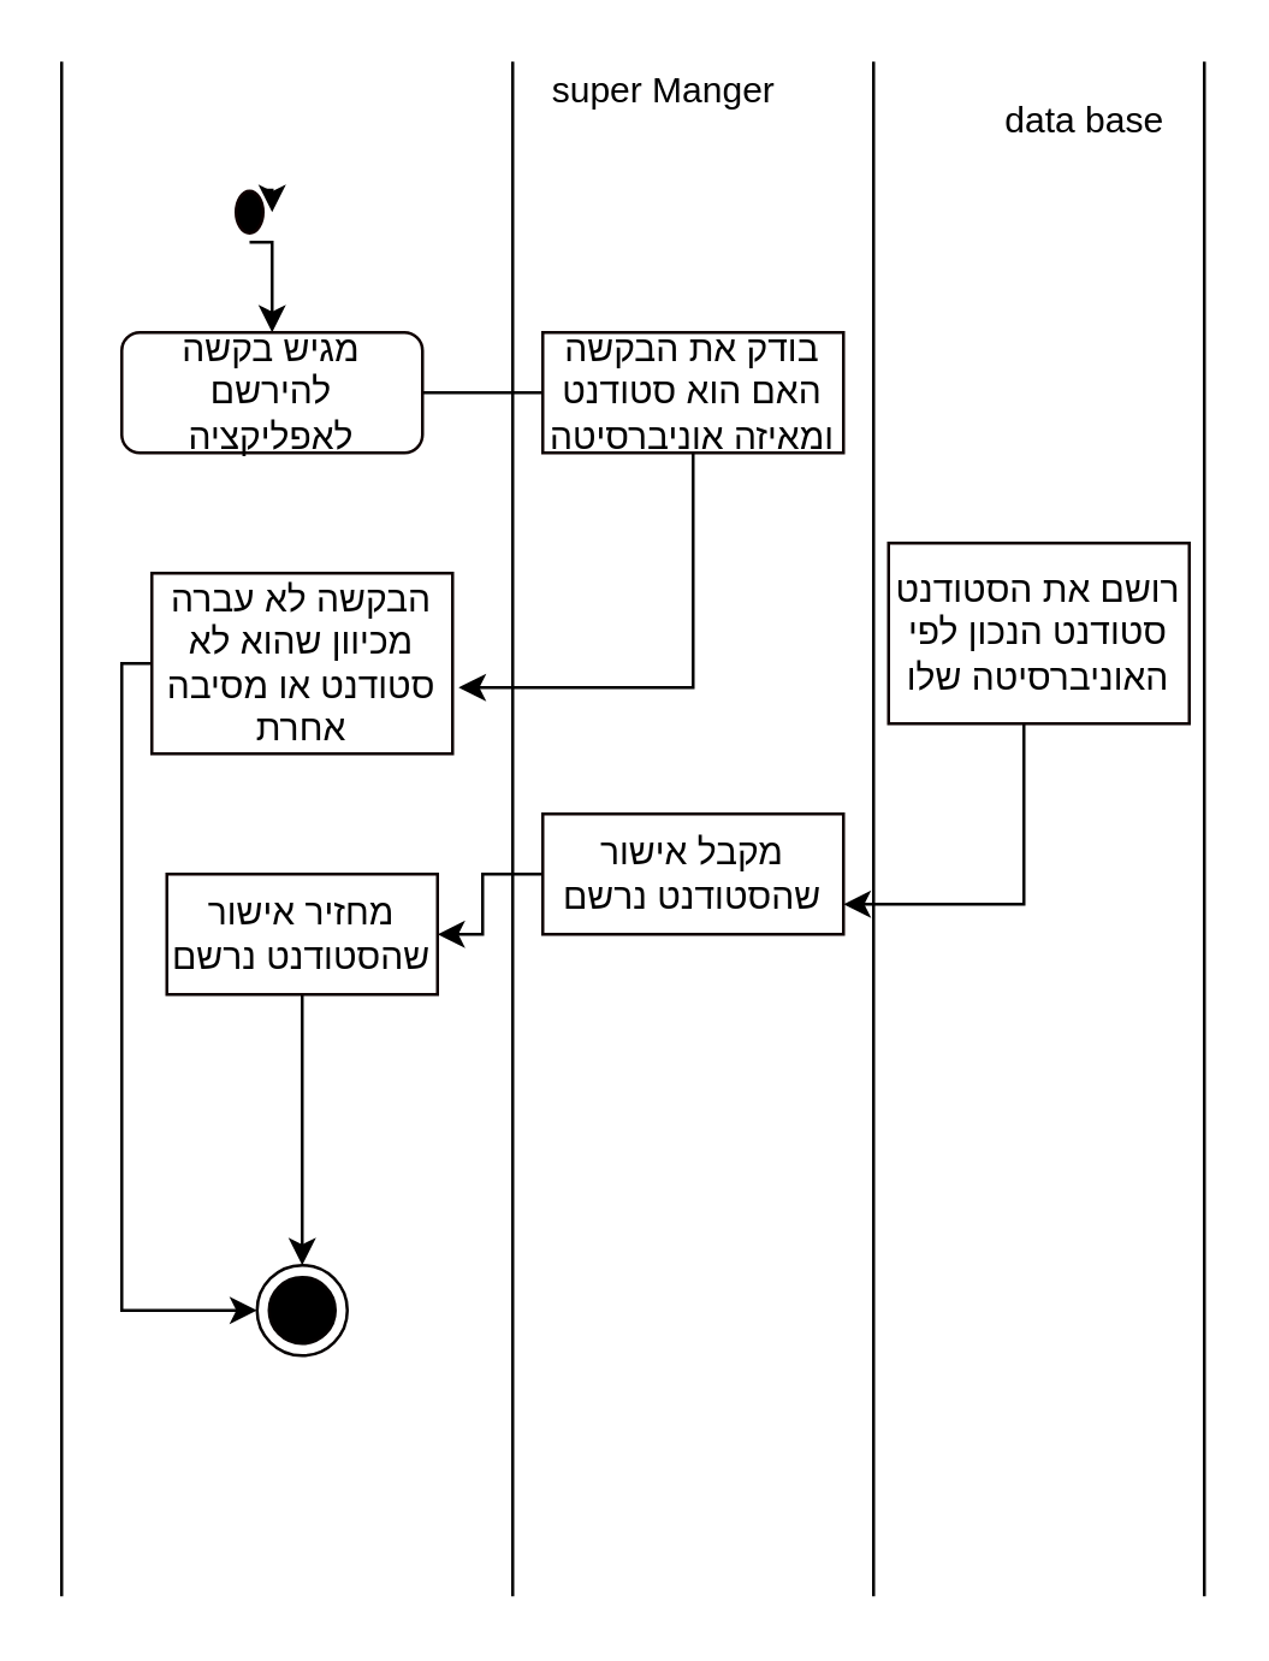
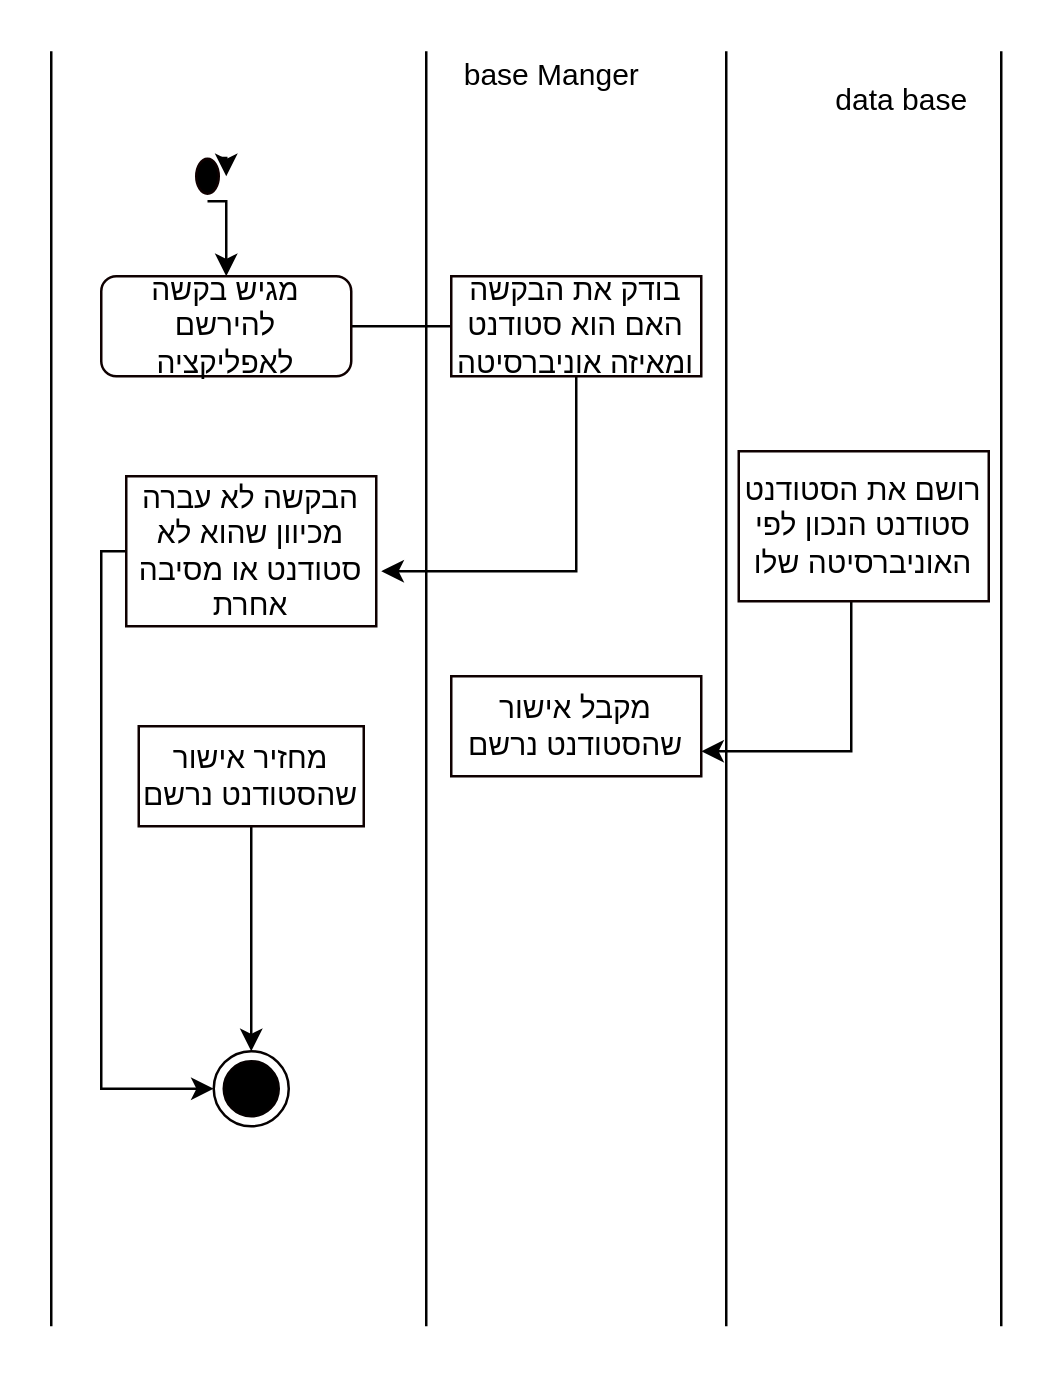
  <mxCell id="0" />
  <mxCell id="1" parent="0" />
  <mxCell id="2" value="" style="endArrow=none;html=1;rounded=0;" edge="1" parent="1"><mxGeometry width="50" height="50" relative="1" as="geometry"><mxPoint x="170" y="530" as="sourcePoint" /><mxPoint x="170" y="20" as="targetPoint" /><Array as="points"><mxPoint x="170" y="150" /></Array></mxGeometry></mxCell>
  <mxCell id="3" value="" style="endArrow=none;html=1;rounded=0;" edge="1" parent="1"><mxGeometry width="50" height="50" relative="1" as="geometry"><mxPoint x="400" y="530" as="sourcePoint" /><mxPoint x="400" y="20" as="targetPoint" /><Array as="points"><mxPoint x="400" y="150" /></Array></mxGeometry></mxCell>
  <mxCell id="4" value="" style="endArrow=none;html=1;rounded=0;" edge="1" parent="1"><mxGeometry width="50" height="50" relative="1" as="geometry"><mxPoint x="290" y="530" as="sourcePoint" /><mxPoint x="290" y="20" as="targetPoint" /><Array as="points"><mxPoint x="290" y="150" /></Array></mxGeometry></mxCell>
  <mxCell id="5" value="" style="endArrow=none;html=1;rounded=0;" edge="1" parent="1"><mxGeometry width="50" height="50" relative="1" as="geometry"><mxPoint x="20" y="530" as="sourcePoint" /><mxPoint x="20" y="20" as="targetPoint" /><Array as="points"><mxPoint x="20" y="150" /></Array></mxGeometry></mxCell>
- <mxCell id="6" value="super Manger" style="text;html=1;align=center;verticalAlign=middle;resizable=0;points=[];autosize=1;strokeColor=none;fillColor=none;" vertex="1" parent="1"><mxGeometry x="175" y="20" width="90" height="20" as="geometry" /></mxCell>
+ <mxCell id="6" value="base Manger" style="text;html=1;align=center;verticalAlign=middle;resizable=0;points=[];autosize=1;strokeColor=none;fillColor=none;" vertex="1" parent="1"><mxGeometry x="175" y="20" width="90" height="20" as="geometry" /></mxCell>
  <mxCell id="7" value="data base" style="text;html=1;align=center;verticalAlign=middle;resizable=0;points=[];autosize=1;strokeColor=none;fillColor=none;" vertex="1" parent="1"><mxGeometry x="325" y="30" width="70" height="20" as="geometry" /></mxCell>
  <mxCell id="8" style="edgeStyle=orthogonalEdgeStyle;rounded=0;orthogonalLoop=1;jettySize=auto;html=1;exitX=0.5;exitY=1;exitDx=0;exitDy=0;" edge="1" parent="1" source="9" target="11"><mxGeometry relative="1" as="geometry"><Array as="points"><mxPoint x="90" y="80" /></Array></mxGeometry></mxCell>
  <mxCell id="9" value="" style="ellipse;html=1;shape=startState;fillColor=#000000;strokeColor=#0F0000;" vertex="1" parent="1"><mxGeometry x="75" y="60" width="15" height="20" as="geometry" /></mxCell>
  <mxCell id="10" style="edgeStyle=orthogonalEdgeStyle;rounded=0;orthogonalLoop=1;jettySize=auto;html=1;entryX=0;entryY=0.5;entryDx=0;entryDy=0;endArrow=none;" edge="1" parent="1" source="11" target="14"><mxGeometry relative="1" as="geometry" /></mxCell>
  <mxCell id="11" value="מגיש בקשה להירשם לאפליקציה" style="whiteSpace=wrap;html=1;align=center;strokeColor=#0F0000;rounded=1;" vertex="1" parent="1"><mxGeometry x="40" y="110" width="100" height="40" as="geometry" /></mxCell>
  <mxCell id="12" style="edgeStyle=orthogonalEdgeStyle;rounded=0;orthogonalLoop=1;jettySize=auto;html=1;exitX=1;exitY=0;exitDx=0;exitDy=0;entryX=1;entryY=0.5;entryDx=0;entryDy=0;" edge="1" parent="1" source="9" target="9"><mxGeometry relative="1" as="geometry" /></mxCell>
  <mxCell id="13" style="edgeStyle=orthogonalEdgeStyle;rounded=0;orthogonalLoop=1;jettySize=auto;html=1;entryX=1.02;entryY=0.633;entryDx=0;entryDy=0;entryPerimeter=0;" edge="1" parent="1" source="14" target="18"><mxGeometry relative="1" as="geometry"><mxPoint x="230" y="230" as="targetPoint" /><Array as="points"><mxPoint x="230" y="228" /></Array></mxGeometry></mxCell>
  <mxCell id="14" value="בודק את הבקשה האם הוא סטודנט ומאיזה אוניברסיטה " style="whiteSpace=wrap;html=1;align=center;strokeColor=#0F0000;" vertex="1" parent="1"><mxGeometry x="180" y="110" width="100" height="40" as="geometry" /></mxCell>
  <mxCell id="15" style="edgeStyle=orthogonalEdgeStyle;rounded=0;orthogonalLoop=1;jettySize=auto;html=1;entryX=1;entryY=0.75;entryDx=0;entryDy=0;" edge="1" parent="1" source="16" target="20"><mxGeometry relative="1" as="geometry"><Array as="points"><mxPoint x="340" y="300" /></Array></mxGeometry></mxCell>
  <mxCell id="16" value="רושם את הסטודנט סטודנט הנכון לפי האוניברסיטה שלו" style="whiteSpace=wrap;html=1;align=center;strokeColor=#0F0000;" vertex="1" parent="1"><mxGeometry x="295" y="180" width="100" height="60" as="geometry" /></mxCell>
  <mxCell id="17" style="edgeStyle=orthogonalEdgeStyle;rounded=0;orthogonalLoop=1;jettySize=auto;html=1;entryX=0;entryY=0.5;entryDx=0;entryDy=0;" edge="1" parent="1" source="18" target="23"><mxGeometry relative="1" as="geometry"><Array as="points"><mxPoint x="40" y="220" /><mxPoint x="40" y="435" /></Array></mxGeometry></mxCell>
  <mxCell id="18" value="הבקשה לא עברה מכיוון שהוא לא סטודנט או מסיבה אחרת" style="whiteSpace=wrap;html=1;align=center;strokeColor=#0F0000;" vertex="1" parent="1"><mxGeometry x="50" y="190" width="100" height="60" as="geometry" /></mxCell>
- <mxCell id="19" style="edgeStyle=orthogonalEdgeStyle;rounded=0;orthogonalLoop=1;jettySize=auto;html=1;entryX=1;entryY=0.5;entryDx=0;entryDy=0;" edge="1" parent="1" source="20" target="22"><mxGeometry relative="1" as="geometry" /></mxCell>
  <mxCell id="20" value="מקבל אישור שהסטודנט נרשם" style="whiteSpace=wrap;html=1;strokeColor=#0F0000;" vertex="1" parent="1"><mxGeometry x="180" y="270" width="100" height="40" as="geometry" /></mxCell>
  <mxCell id="21" style="edgeStyle=orthogonalEdgeStyle;rounded=0;orthogonalLoop=1;jettySize=auto;html=1;" edge="1" parent="1" source="22" target="23"><mxGeometry relative="1" as="geometry" /></mxCell>
  <mxCell id="22" value="מחזיר אישור שהסטודנט נרשם" style="whiteSpace=wrap;html=1;strokeColor=#0F0000;" vertex="1" parent="1"><mxGeometry x="55" y="290" width="90" height="40" as="geometry" /></mxCell>
  <mxCell id="23" value="" style="ellipse;html=1;shape=endState;fillColor=#000000;strokeColor=#050000;" vertex="1" parent="1"><mxGeometry x="85" y="420" width="30" height="30" as="geometry" /></mxCell>
